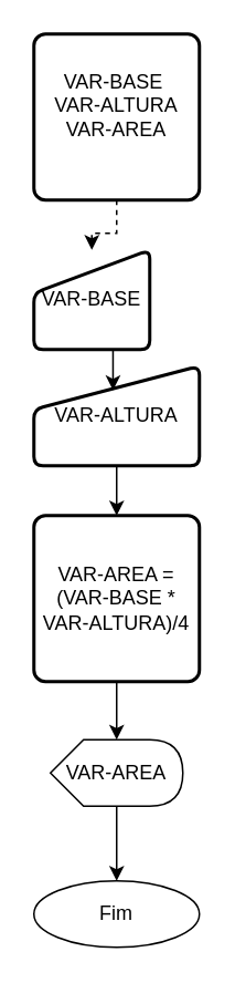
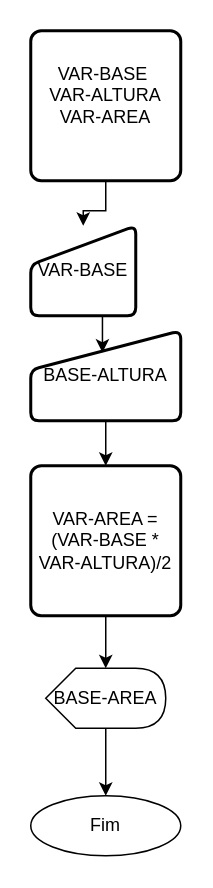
  <mxCell id="0" />
  <mxCell id="1" parent="0" />
  <mxCell id="2" value="Fim" style="ellipse;whiteSpace=wrap;html=1;" parent="1" vertex="1"><mxGeometry x="20" y="530" width="100" height="40" as="geometry" /></mxCell>
  <mxCell id="3" style="edgeStyle=orthogonalEdgeStyle;rounded=0;orthogonalLoop=1;jettySize=auto;html=1;exitX=0;exitY=0;exitDx=40;exitDy=40;exitPerimeter=0;entryX=0.5;entryY=0;entryDx=0;entryDy=0;" parent="1" source="4" target="2" edge="1"><mxGeometry relative="1" as="geometry" /></mxCell>
- <mxCell id="4" value="VAR-AREA" style="shape=display;whiteSpace=wrap;html=1;" parent="1" vertex="1"><mxGeometry x="30" y="445" width="80" height="40" as="geometry" /></mxCell>
+ <mxCell id="4" value="BASE-AREA" style="shape=display;whiteSpace=wrap;html=1;" parent="1" vertex="1"><mxGeometry x="30" y="445" width="80" height="40" as="geometry" /></mxCell>
  <mxCell id="5" value="VAR-BASE" style="html=1;strokeWidth=2;shape=manualInput;whiteSpace=wrap;rounded=1;size=26;arcSize=11;" parent="1" vertex="1"><mxGeometry x="20" y="150" width="70" height="60" as="geometry" /></mxCell>
  <mxCell id="6" style="edgeStyle=orthogonalEdgeStyle;rounded=0;orthogonalLoop=1;jettySize=auto;html=1;exitX=0.5;exitY=1;exitDx=0;exitDy=0;entryX=0.5;entryY=0;entryDx=0;entryDy=0;" parent="1" source="7" target="11" edge="1"><mxGeometry relative="1" as="geometry" /></mxCell>
- <mxCell id="7" value="VAR-ALTURA" style="html=1;strokeWidth=2;shape=manualInput;whiteSpace=wrap;rounded=1;size=26;arcSize=11;" parent="1" vertex="1"><mxGeometry x="20" y="220" width="100" height="60" as="geometry" /></mxCell>
- <mxCell id="8" style="edgeStyle=orthogonalEdgeStyle;rounded=0;orthogonalLoop=1;jettySize=auto;html=1;exitX=0.5;exitY=1;exitDx=0;exitDy=0;dashed=1;" parent="1" source="9" target="5" edge="1"><mxGeometry relative="1" as="geometry" /></mxCell>
+ <mxCell id="7" value="BASE-ALTURA" style="html=1;strokeWidth=2;shape=manualInput;whiteSpace=wrap;rounded=1;size=26;arcSize=11;" parent="1" vertex="1"><mxGeometry x="20" y="220" width="100" height="60" as="geometry" /></mxCell>
+ <mxCell id="8" style="edgeStyle=orthogonalEdgeStyle;rounded=0;orthogonalLoop=1;jettySize=auto;html=1;exitX=0.5;exitY=1;exitDx=0;exitDy=0;" parent="1" source="9" target="5" edge="1"><mxGeometry relative="1" as="geometry" /></mxCell>
  <mxCell id="9" value="VAR-BASE&amp;nbsp;&lt;div&gt;VAR-ALTURA&lt;/div&gt;&lt;div&gt;VAR-AREA&lt;/div&gt;&lt;div&gt;&lt;br&gt;&lt;/div&gt;" style="rounded=1;whiteSpace=wrap;html=1;absoluteArcSize=1;arcSize=14;strokeWidth=2;" parent="1" vertex="1"><mxGeometry x="20" y="20" width="100" height="100" as="geometry" /></mxCell>
  <mxCell id="10" style="edgeStyle=orthogonalEdgeStyle;rounded=0;orthogonalLoop=1;jettySize=auto;html=1;exitX=0.5;exitY=1;exitDx=0;exitDy=0;" parent="1" source="11" target="4" edge="1"><mxGeometry relative="1" as="geometry" /></mxCell>
- <mxCell id="11" value="&lt;div&gt;VAR-AREA = (VAR-BASE * VAR-ALTURA)/4&lt;/div&gt;" style="rounded=1;whiteSpace=wrap;html=1;absoluteArcSize=1;arcSize=14;strokeWidth=2;" parent="1" vertex="1"><mxGeometry x="20" y="310" width="100" height="100" as="geometry" /></mxCell>
+ <mxCell id="11" value="&lt;div&gt;VAR-AREA = (VAR-BASE * VAR-ALTURA)/2&lt;/div&gt;" style="rounded=1;whiteSpace=wrap;html=1;absoluteArcSize=1;arcSize=14;strokeWidth=2;" parent="1" vertex="1"><mxGeometry x="20" y="310" width="100" height="100" as="geometry" /></mxCell>
  <mxCell id="12" style="edgeStyle=orthogonalEdgeStyle;rounded=0;orthogonalLoop=1;jettySize=auto;html=1;exitX=0.5;exitY=1;exitDx=0;exitDy=0;entryX=0.478;entryY=0.243;entryDx=0;entryDy=0;entryPerimeter=0;" parent="1" source="5" target="7" edge="1"><mxGeometry relative="1" as="geometry" /></mxCell>
